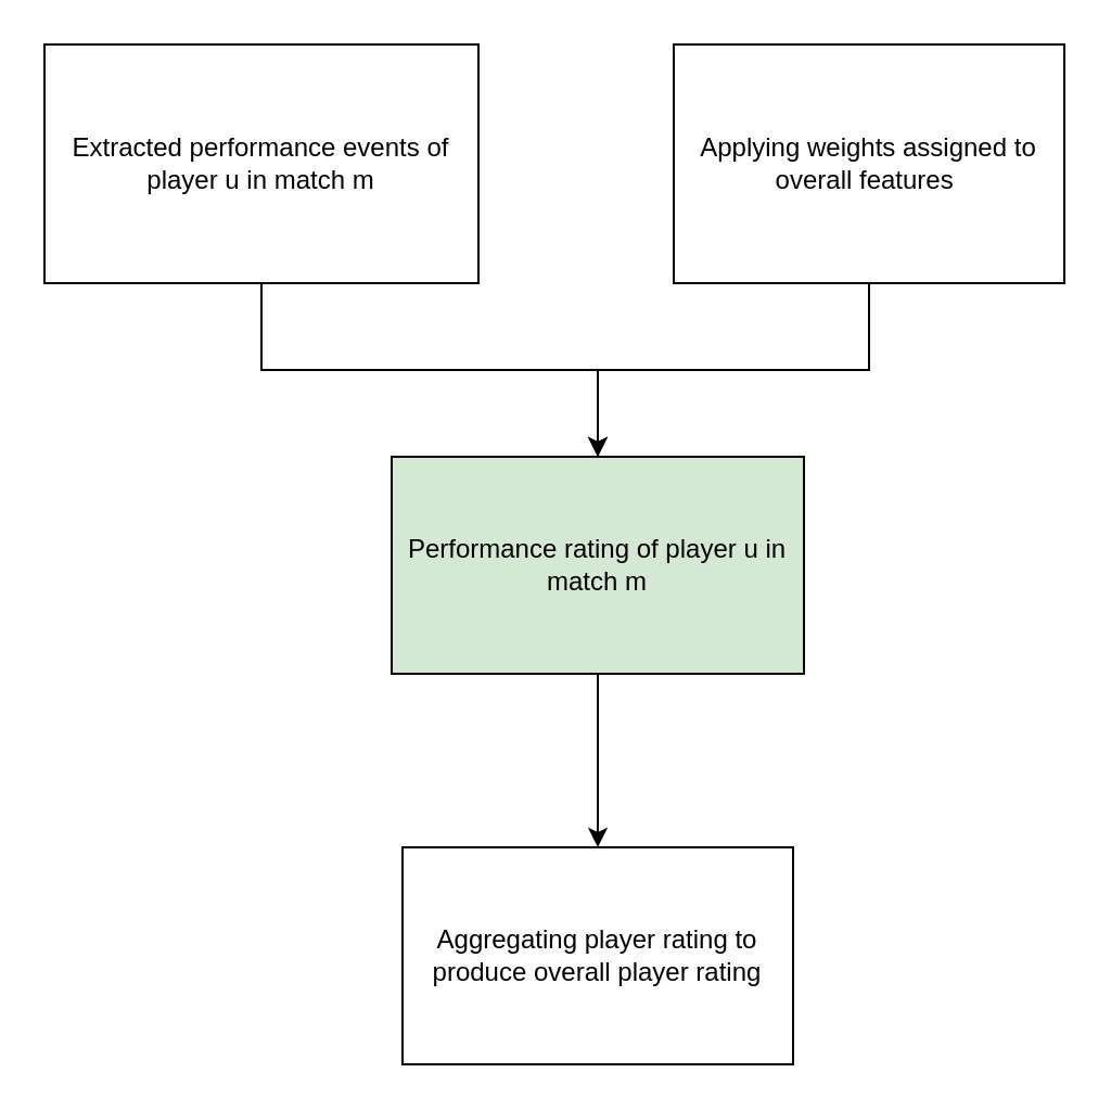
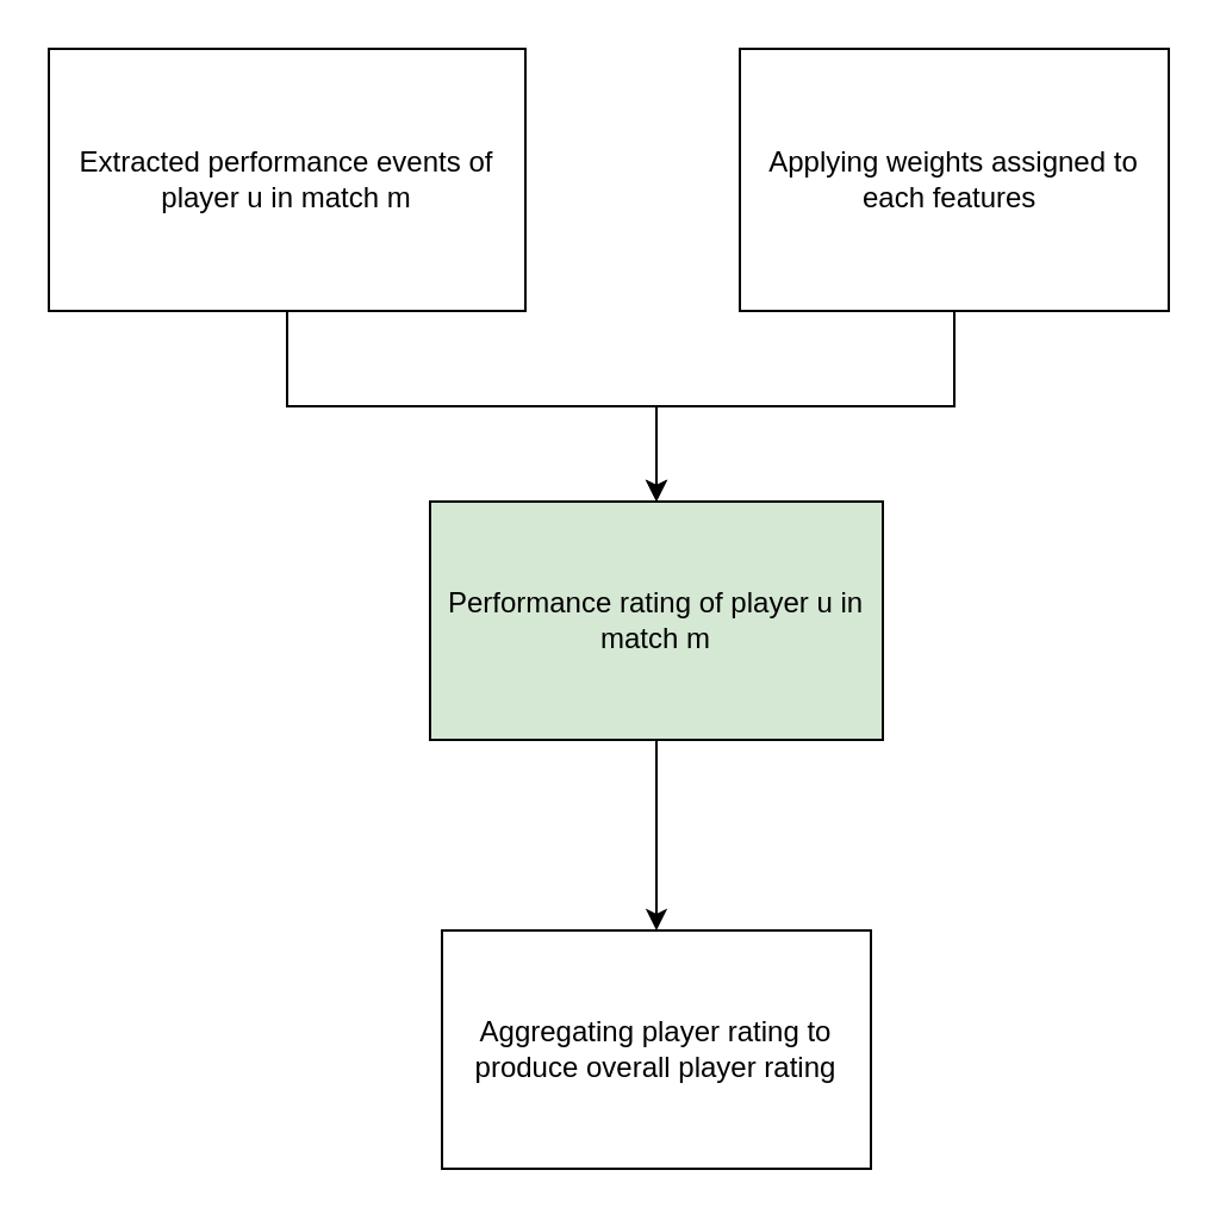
  <mxCell id="0" />
  <mxCell id="1" parent="0" />
  <mxCell id="2" style="edgeStyle=orthogonalEdgeStyle;rounded=0;orthogonalLoop=1;jettySize=auto;html=1;" edge="1" parent="1" source="3" target="5"><mxGeometry relative="1" as="geometry" /></mxCell>
  <mxCell id="3" value="Extracted performance events of player u in match m" style="rounded=0;whiteSpace=wrap;html=1;" vertex="1" parent="1"><mxGeometry x="20" y="20" width="200" height="110" as="geometry" /></mxCell>
  <mxCell id="4" style="edgeStyle=orthogonalEdgeStyle;rounded=0;orthogonalLoop=1;jettySize=auto;html=1;" edge="1" parent="1" source="5" target="6"><mxGeometry relative="1" as="geometry" /></mxCell>
  <mxCell id="5" value="Performance rating of player u in match m" style="rounded=0;whiteSpace=wrap;html=1;fillColor=#d5e8d4;" vertex="1" parent="1"><mxGeometry x="180" y="210" width="190" height="100" as="geometry" /></mxCell>
  <mxCell id="6" value="Aggregating player rating to produce overall player rating" style="rounded=0;whiteSpace=wrap;html=1;" vertex="1" parent="1"><mxGeometry x="185" y="390" width="180" height="100" as="geometry" /></mxCell>
  <mxCell id="7" style="edgeStyle=orthogonalEdgeStyle;rounded=0;orthogonalLoop=1;jettySize=auto;html=1;" edge="1" parent="1" source="8" target="5"><mxGeometry relative="1" as="geometry" /></mxCell>
- <mxCell id="8" value="Applying weights assigned to overall features&amp;nbsp;" style="rounded=0;whiteSpace=wrap;html=1;" vertex="1" parent="1"><mxGeometry x="310" y="20" width="180" height="110" as="geometry" /></mxCell>
+ <mxCell id="8" value="Applying weights assigned to each features&amp;nbsp;" style="rounded=0;whiteSpace=wrap;html=1;" vertex="1" parent="1"><mxGeometry x="310" y="20" width="180" height="110" as="geometry" /></mxCell>
